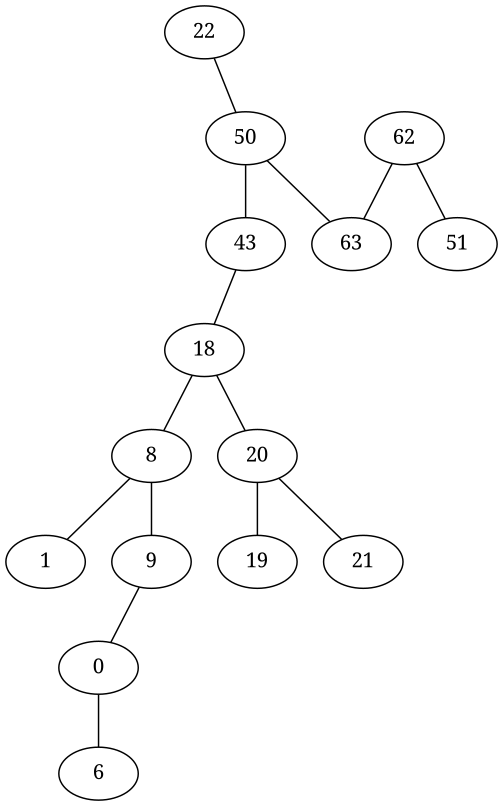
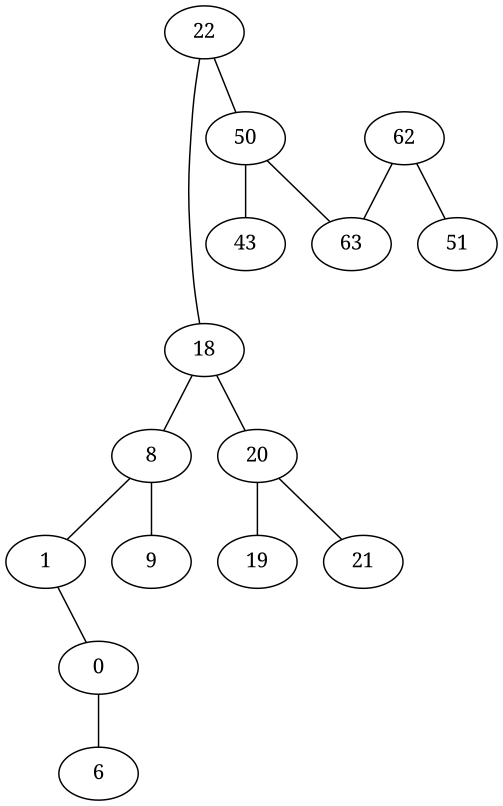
  graph {
    fontname="Noto Serif"
    node [fontname="Noto Serif"]
    edge [fontname="Noto Serif"]
    22
    18
    50
    8
    20
    43
    63
    1
    9
    19
    21
    0
    6
    62
    51
-   43 -- 18
+   22 -- 18
    22 -- 50
    18 -- 8
    18 -- 20
    50 -- 43
    50 -- 63
    8 -- 1
    8 -- 9
    20 -- 19
    20 -- 21
-   9 -- 0
+   1 -- 0
    0 -- 6
    62 -- 63
    62 -- 51
  }
